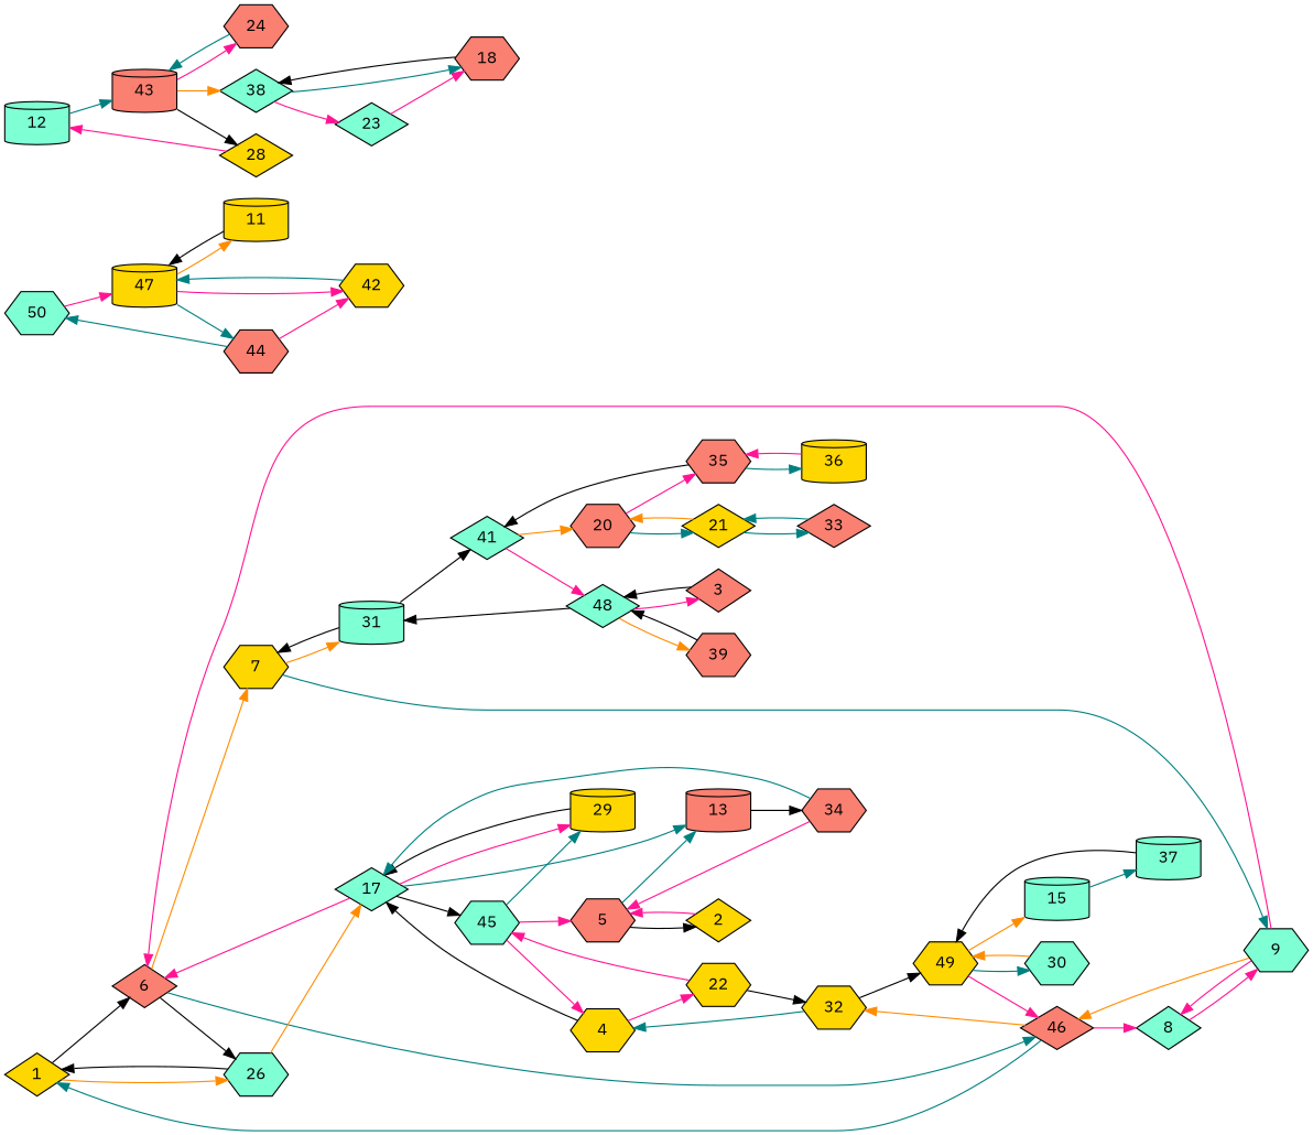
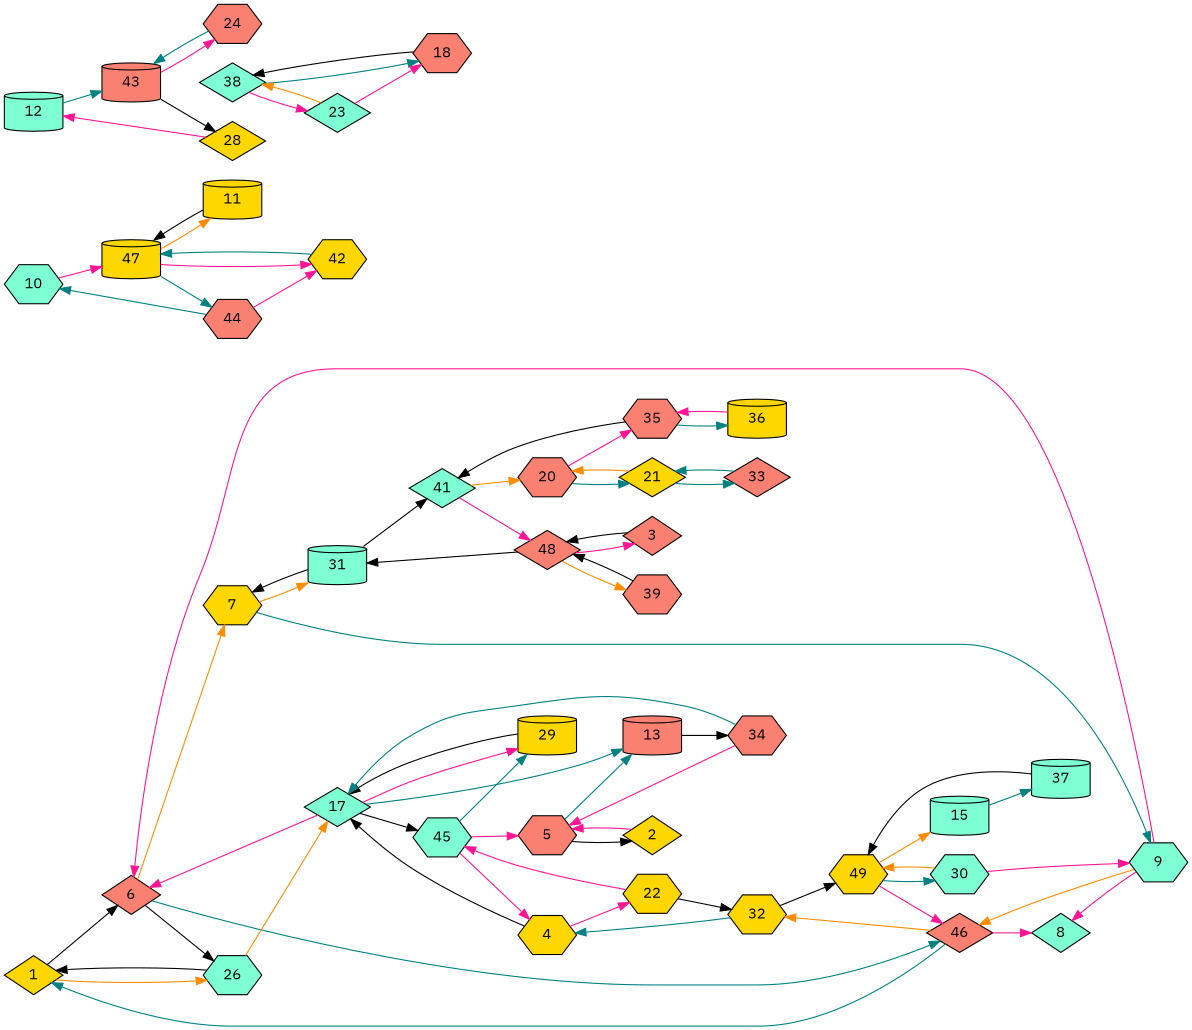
  digraph {
    fontname="IBM Plex Sans"
    rankdir=LR
    node [fillcolor=salmon fontname="IBM Plex Sans" shape=hexagon style=filled]
    edge [color=deeppink fontname="IBM Plex Sans"]
    1 [fillcolor=gold shape=diamond]
    6 [shape=diamond]
    26 [fillcolor=aquamarine]
    7 [fillcolor=gold]
    46 [shape=diamond]
    17 [fillcolor=aquamarine shape=diamond]
    31 [fillcolor=aquamarine shape=cylinder]
    9 [fillcolor=aquamarine]
    32 [fillcolor=gold]
    8 [fillcolor=aquamarine shape=diamond]
    13 [shape=cylinder]
    29 [fillcolor=gold shape=cylinder]
    45 [fillcolor=aquamarine]
    2 [fillcolor=gold shape=diamond]
    5
    34
    3 [shape=diamond]
-   48 [fillcolor=aquamarine shape=diamond]
+   48 [shape=diamond]
    39
    41 [fillcolor=aquamarine shape=diamond]
    4 [fillcolor=gold]
    22 [fillcolor=gold]
    49 [fillcolor=gold]
    20
-   10 [fillcolor=aquamarine label=50]
+   10 [fillcolor=aquamarine]
    47 [fillcolor=gold shape=cylinder]
    11 [fillcolor=gold shape=cylinder]
    42 [fillcolor=gold]
    44
    12 [fillcolor=aquamarine shape=cylinder]
    43 [shape=cylinder]
    24
    28 [fillcolor=gold shape=diamond]
    15 [fillcolor=aquamarine shape=cylinder]
    37 [fillcolor=aquamarine shape=cylinder]
    30 [fillcolor=aquamarine]
    38 [fillcolor=aquamarine shape=diamond]
    18
    23 [fillcolor=aquamarine shape=diamond]
    21 [fillcolor=gold shape=diamond]
    35
    33 [shape=diamond]
    36 [fillcolor=gold shape=cylinder]
    1 -> 6 [color=black]
    1 -> 26 [color=darkorange]
    6 -> 26 [color=black]
    6 -> 7 [color=darkorange]
    6 -> 46 [color=teal]
    26 -> 1 [color=black]
    26 -> 17 [color=darkorange]
    7 -> 31 [color=darkorange]
    7 -> 9 [color=teal]
    46 -> 1 [color=teal]
    46 -> 32 [color=darkorange]
    46 -> 8
    17 -> 6
    17 -> 13 [color=teal]
    17 -> 29
    17 -> 45 [color=black]
    31 -> 7 [color=black]
    31 -> 41 [color=black]
    9 -> 6
    9 -> 46 [color=darkorange]
    9 -> 8
    32 -> 4 [color=teal]
    32 -> 49 [color=black]
-   8 -> 9
+   30 -> 9
    13 -> 34 [color=black]
    29 -> 17 [color=black]
    45 -> 29 [color=teal]
    45 -> 5
    45 -> 4
    2 -> 5
    5 -> 13 [color=teal]
    5 -> 2 [color=black]
    34 -> 17 [color=teal]
    34 -> 5
    3 -> 48 [color=black]
    48 -> 31 [color=black]
    48 -> 3
    48 -> 39 [color=darkorange]
    39 -> 48 [color=black]
    41 -> 48
    41 -> 20 [color=darkorange]
    4 -> 17 [color=black]
    4 -> 22
    22 -> 32 [color=black]
    22 -> 45
    49 -> 46
    49 -> 15 [color=darkorange]
    49 -> 30 [color=teal]
    20 -> 21 [color=teal]
    20 -> 35
    10 -> 47
    47 -> 11 [color=darkorange]
    47 -> 42
    47 -> 44 [color=teal]
    11 -> 47 [color=black]
    42 -> 47 [color=teal]
    44 -> 10 [color=teal]
    44 -> 42
    12 -> 43 [color=teal]
    43 -> 24
    43 -> 28 [color=black]
    24 -> 43 [color=teal]
    28 -> 12
    15 -> 37 [color=teal]
    37 -> 49 [color=black]
    30 -> 49 [color=darkorange]
    38 -> 18 [color=teal]
    38 -> 23
    18 -> 38 [color=black]
-   43 -> 38 [color=darkorange]
+   23 -> 38 [color=darkorange]
    23 -> 18
    21 -> 20 [color=darkorange]
    21 -> 33 [color=teal]
    35 -> 41 [color=black]
    35 -> 36 [color=teal]
    33 -> 21 [color=teal]
    36 -> 35
  }
